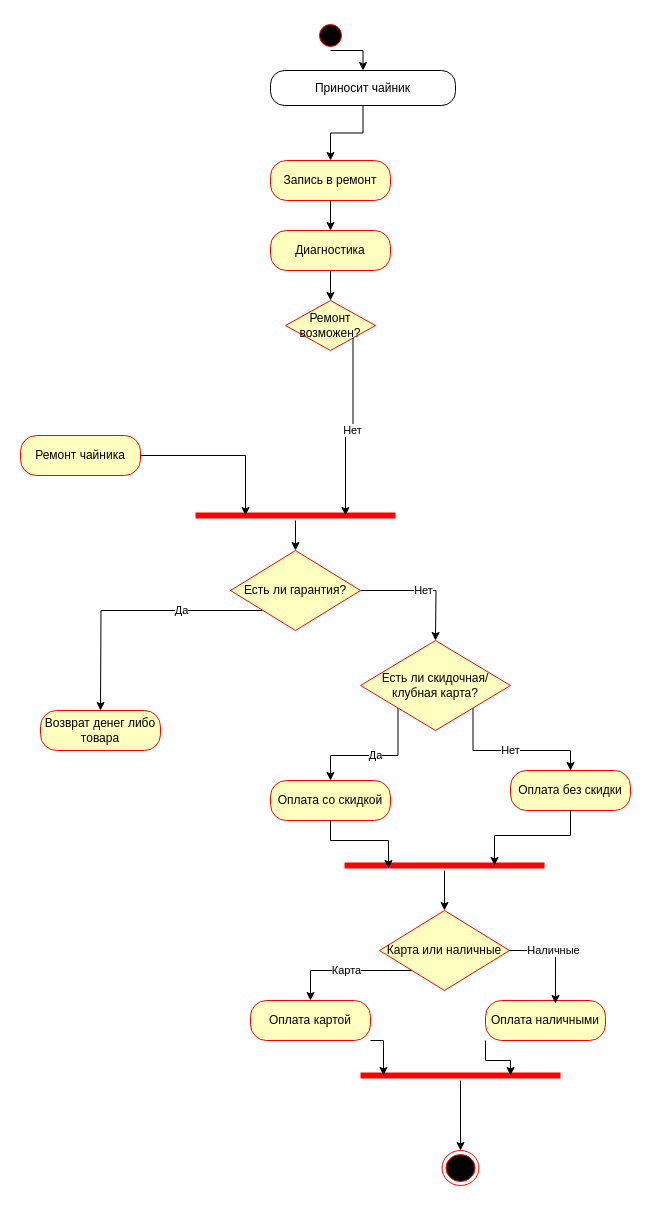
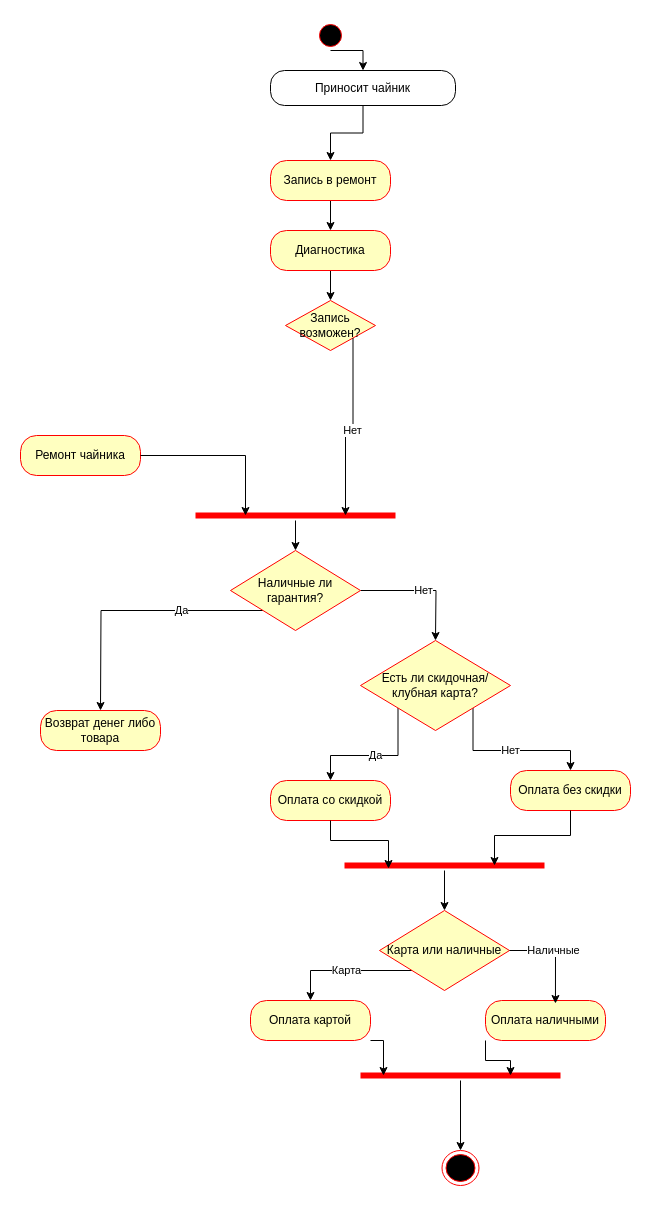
  <mxCell id="0" />
  <mxCell id="1" parent="0" />
  <mxCell id="2" style="edgeStyle=orthogonalEdgeStyle;rounded=0;orthogonalLoop=1;jettySize=auto;html=1;exitX=0.5;exitY=1;exitDx=0;exitDy=0;entryX=0.5;entryY=0;entryDx=0;entryDy=0;" edge="1" parent="1" source="3" target="5"><mxGeometry relative="1" as="geometry" /></mxCell>
  <mxCell id="3" value="" style="ellipse;html=1;shape=startState;fillColor=#000000;strokeColor=#ff0000;" vertex="1" parent="1"><mxGeometry x="315" y="20" width="30" height="30" as="geometry" /></mxCell>
  <mxCell id="4" style="edgeStyle=orthogonalEdgeStyle;rounded=0;orthogonalLoop=1;jettySize=auto;html=1;exitX=0.5;exitY=1;exitDx=0;exitDy=0;entryX=0.5;entryY=0;entryDx=0;entryDy=0;" edge="1" parent="1" source="5" target="7"><mxGeometry relative="1" as="geometry"><mxPoint x="330" y="200" as="targetPoint" /></mxGeometry></mxCell>
  <mxCell id="5" value="Приносит чайник" style="rounded=1;whiteSpace=wrap;html=1;arcSize=40;" vertex="1" parent="1"><mxGeometry x="270" y="70" width="185" height="35" as="geometry" /></mxCell>
  <mxCell id="6" style="edgeStyle=orthogonalEdgeStyle;rounded=0;orthogonalLoop=1;jettySize=auto;html=1;" edge="1" parent="1" source="7" target="9"><mxGeometry relative="1" as="geometry" /></mxCell>
  <mxCell id="7" value="Запись в ремонт" style="rounded=1;whiteSpace=wrap;html=1;arcSize=40;fontColor=#000000;fillColor=#ffffc0;strokeColor=#ff0000;" vertex="1" parent="1"><mxGeometry x="270" y="160" width="120" height="40" as="geometry" /></mxCell>
  <mxCell id="8" style="edgeStyle=orthogonalEdgeStyle;rounded=0;orthogonalLoop=1;jettySize=auto;html=1;exitX=0.5;exitY=1;exitDx=0;exitDy=0;entryX=0.5;entryY=0;entryDx=0;entryDy=0;" edge="1" parent="1" source="9" target="10"><mxGeometry relative="1" as="geometry" /></mxCell>
  <mxCell id="9" value="Диагностика" style="rounded=1;whiteSpace=wrap;html=1;arcSize=40;fontColor=#000000;fillColor=#ffffc0;strokeColor=#ff0000;" vertex="1" parent="1"><mxGeometry x="270" y="230" width="120" height="40" as="geometry" /></mxCell>
- <mxCell id="10" value="Ремонт возможен?" style="rhombus;whiteSpace=wrap;html=1;fontColor=#000000;fillColor=#ffffc0;strokeColor=#ff0000;" vertex="1" parent="1"><mxGeometry x="285" y="300" width="90" height="50" as="geometry" /></mxCell>
+ <mxCell id="10" value="Запись возможен?" style="rhombus;whiteSpace=wrap;html=1;fontColor=#000000;fillColor=#ffffc0;strokeColor=#ff0000;" vertex="1" parent="1"><mxGeometry x="285" y="300" width="90" height="50" as="geometry" /></mxCell>
  <mxCell id="11" value="Ремонт чайника" style="rounded=1;whiteSpace=wrap;html=1;arcSize=40;fontColor=#000000;fillColor=#ffffc0;strokeColor=#ff0000;" vertex="1" parent="1"><mxGeometry x="20" y="435" width="120" height="40" as="geometry" /></mxCell>
  <mxCell id="12" value="Нет" style="edgeStyle=orthogonalEdgeStyle;rounded=0;orthogonalLoop=1;jettySize=auto;html=1;exitX=1;exitY=1;exitDx=0;exitDy=0;entryX=0.5;entryY=0;entryDx=0;entryDy=0;" edge="1" parent="1" source="14" target="25"><mxGeometry relative="1" as="geometry" /></mxCell>
  <mxCell id="13" value="Да" style="edgeStyle=orthogonalEdgeStyle;rounded=0;orthogonalLoop=1;jettySize=auto;html=1;exitX=0;exitY=1;exitDx=0;exitDy=0;entryX=0.5;entryY=0;entryDx=0;entryDy=0;" edge="1" parent="1" source="14" target="24"><mxGeometry relative="1" as="geometry" /></mxCell>
  <mxCell id="14" value="Есть ли скидочная/клубная карта?" style="rhombus;whiteSpace=wrap;html=1;fontColor=#000000;fillColor=#ffffc0;strokeColor=#ff0000;" vertex="1" parent="1"><mxGeometry x="360" y="640" width="150" height="90" as="geometry" /></mxCell>
  <mxCell id="15" style="edgeStyle=orthogonalEdgeStyle;rounded=0;orthogonalLoop=1;jettySize=auto;html=1;exitX=0;exitY=1;exitDx=0;exitDy=0;" edge="1" parent="1" source="18"><mxGeometry relative="1" as="geometry"><mxPoint x="100" y="710" as="targetPoint" /></mxGeometry></mxCell>
  <mxCell id="16" value="Да" style="edgeLabel;html=1;align=center;verticalAlign=middle;resizable=0;points=[];" vertex="1" connectable="0" parent="15"><mxGeometry x="-0.37" y="-1" relative="1" as="geometry"><mxPoint x="1" as="offset" /></mxGeometry></mxCell>
  <mxCell id="17" value="Нет" style="edgeStyle=orthogonalEdgeStyle;rounded=0;orthogonalLoop=1;jettySize=auto;html=1;exitX=1;exitY=0.5;exitDx=0;exitDy=0;entryX=0.5;entryY=0;entryDx=0;entryDy=0;" edge="1" parent="1" source="18"><mxGeometry relative="1" as="geometry"><mxPoint x="435" y="640" as="targetPoint" /></mxGeometry></mxCell>
- <mxCell id="18" value="Есть ли гарантия?" style="rhombus;whiteSpace=wrap;html=1;fontColor=#000000;fillColor=#ffffc0;strokeColor=#ff0000;" vertex="1" parent="1"><mxGeometry x="230" y="550" width="130" height="80" as="geometry" /></mxCell>
+ <mxCell id="18" value="Наличные ли гарантия?" style="rhombus;whiteSpace=wrap;html=1;fontColor=#000000;fillColor=#ffffc0;strokeColor=#ff0000;" vertex="1" parent="1"><mxGeometry x="230" y="550" width="130" height="80" as="geometry" /></mxCell>
  <mxCell id="19" style="edgeStyle=orthogonalEdgeStyle;rounded=0;orthogonalLoop=1;jettySize=auto;html=1;" edge="1" parent="1" source="20" target="18"><mxGeometry relative="1" as="geometry" /></mxCell>
  <mxCell id="20" value="" style="shape=line;html=1;strokeWidth=6;strokeColor=#ff0000;" vertex="1" parent="1"><mxGeometry x="195" y="510" width="200" height="10" as="geometry" /></mxCell>
  <mxCell id="21" value="Нет" style="edgeStyle=orthogonalEdgeStyle;rounded=0;orthogonalLoop=1;jettySize=auto;html=1;exitX=1;exitY=1;exitDx=0;exitDy=0;entryX=0.75;entryY=0.5;entryDx=0;entryDy=0;entryPerimeter=0;" edge="1" parent="1" source="10" target="20"><mxGeometry relative="1" as="geometry" /></mxCell>
  <mxCell id="22" style="edgeStyle=orthogonalEdgeStyle;rounded=0;orthogonalLoop=1;jettySize=auto;html=1;exitX=1;exitY=0.5;exitDx=0;exitDy=0;entryX=0.25;entryY=0.5;entryDx=0;entryDy=0;entryPerimeter=0;" edge="1" parent="1" source="11" target="20"><mxGeometry relative="1" as="geometry" /></mxCell>
  <mxCell id="23" value="Возврат денег либо товара" style="rounded=1;whiteSpace=wrap;html=1;arcSize=40;fontColor=#000000;fillColor=#ffffc0;strokeColor=#ff0000;" vertex="1" parent="1"><mxGeometry x="40" y="710" width="120" height="40" as="geometry" /></mxCell>
  <mxCell id="24" value="Оплата со скидкой" style="rounded=1;whiteSpace=wrap;html=1;arcSize=40;fontColor=#000000;fillColor=#ffffc0;strokeColor=#ff0000;" vertex="1" parent="1"><mxGeometry x="270" y="780" width="120" height="40" as="geometry" /></mxCell>
  <mxCell id="25" value="Оплата без скидки" style="rounded=1;whiteSpace=wrap;html=1;arcSize=40;fontColor=#000000;fillColor=#ffffc0;strokeColor=#ff0000;" vertex="1" parent="1"><mxGeometry x="510" y="770" width="120" height="40" as="geometry" /></mxCell>
  <mxCell id="26" style="edgeStyle=orthogonalEdgeStyle;rounded=0;orthogonalLoop=1;jettySize=auto;html=1;" edge="1" parent="1" source="27" target="31"><mxGeometry relative="1" as="geometry" /></mxCell>
  <mxCell id="27" value="" style="shape=line;html=1;strokeWidth=6;strokeColor=#ff0000;" vertex="1" parent="1"><mxGeometry x="344" y="860" width="200" height="10" as="geometry" /></mxCell>
  <mxCell id="28" style="edgeStyle=orthogonalEdgeStyle;rounded=0;orthogonalLoop=1;jettySize=auto;html=1;exitX=0.5;exitY=1;exitDx=0;exitDy=0;entryX=0.22;entryY=0.8;entryDx=0;entryDy=0;entryPerimeter=0;" edge="1" parent="1" source="24" target="27"><mxGeometry relative="1" as="geometry" /></mxCell>
  <mxCell id="29" style="edgeStyle=orthogonalEdgeStyle;rounded=0;orthogonalLoop=1;jettySize=auto;html=1;exitX=0.5;exitY=1;exitDx=0;exitDy=0;entryX=0.75;entryY=0.5;entryDx=0;entryDy=0;entryPerimeter=0;" edge="1" parent="1" source="25" target="27"><mxGeometry relative="1" as="geometry" /></mxCell>
  <mxCell id="30" value="Карта" style="edgeStyle=orthogonalEdgeStyle;rounded=0;orthogonalLoop=1;jettySize=auto;html=1;exitX=0;exitY=1;exitDx=0;exitDy=0;entryX=0.5;entryY=0;entryDx=0;entryDy=0;" edge="1" parent="1" source="31" target="32"><mxGeometry relative="1" as="geometry" /></mxCell>
  <mxCell id="31" value="Карта или наличные" style="rhombus;whiteSpace=wrap;html=1;fontColor=#000000;fillColor=#ffffc0;strokeColor=#ff0000;" vertex="1" parent="1"><mxGeometry x="379" y="910" width="130" height="80" as="geometry" /></mxCell>
  <mxCell id="32" value="Оплата картой" style="rounded=1;whiteSpace=wrap;html=1;arcSize=40;fontColor=#000000;fillColor=#ffffc0;strokeColor=#ff0000;" vertex="1" parent="1"><mxGeometry x="250" y="1000" width="120" height="40" as="geometry" /></mxCell>
  <mxCell id="33" value="Оплата наличными" style="rounded=1;whiteSpace=wrap;html=1;arcSize=40;fontColor=#000000;fillColor=#ffffc0;strokeColor=#ff0000;" vertex="1" parent="1"><mxGeometry x="485" y="1000" width="120" height="40" as="geometry" /></mxCell>
  <mxCell id="34" style="edgeStyle=orthogonalEdgeStyle;rounded=0;orthogonalLoop=1;jettySize=auto;html=1;exitX=1;exitY=0.5;exitDx=0;exitDy=0;entryX=0.583;entryY=0.075;entryDx=0;entryDy=0;entryPerimeter=0;" edge="1" parent="1" source="31" target="33"><mxGeometry relative="1" as="geometry" /></mxCell>
  <mxCell id="35" value="Наличные" style="edgeLabel;html=1;align=center;verticalAlign=middle;resizable=0;points=[];" vertex="1" connectable="0" parent="34"><mxGeometry x="-0.139" y="1" relative="1" as="geometry"><mxPoint as="offset" /></mxGeometry></mxCell>
  <mxCell id="36" style="edgeStyle=orthogonalEdgeStyle;rounded=0;orthogonalLoop=1;jettySize=auto;html=1;" edge="1" parent="1" source="37" target="40"><mxGeometry relative="1" as="geometry" /></mxCell>
  <mxCell id="37" value="" style="shape=line;html=1;strokeWidth=6;strokeColor=#ff0000;" vertex="1" parent="1"><mxGeometry x="360" y="1070" width="200" height="10" as="geometry" /></mxCell>
  <mxCell id="38" style="edgeStyle=orthogonalEdgeStyle;rounded=0;orthogonalLoop=1;jettySize=auto;html=1;exitX=1;exitY=1;exitDx=0;exitDy=0;entryX=0.115;entryY=0.5;entryDx=0;entryDy=0;entryPerimeter=0;" edge="1" parent="1" source="32" target="37"><mxGeometry relative="1" as="geometry" /></mxCell>
  <mxCell id="39" style="edgeStyle=orthogonalEdgeStyle;rounded=0;orthogonalLoop=1;jettySize=auto;html=1;exitX=0;exitY=1;exitDx=0;exitDy=0;entryX=0.75;entryY=0.5;entryDx=0;entryDy=0;entryPerimeter=0;" edge="1" parent="1" source="33" target="37"><mxGeometry relative="1" as="geometry" /></mxCell>
  <mxCell id="40" value="" style="ellipse;html=1;shape=endState;fillColor=#000000;strokeColor=#ff0000;" vertex="1" parent="1"><mxGeometry x="441.5" y="1150" width="37" height="35" as="geometry" /></mxCell>
